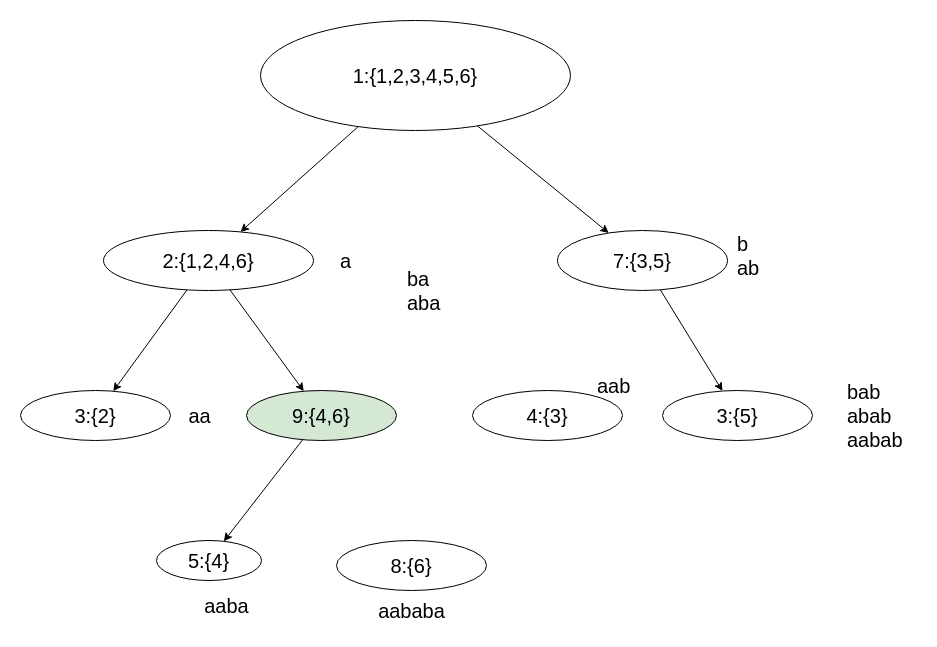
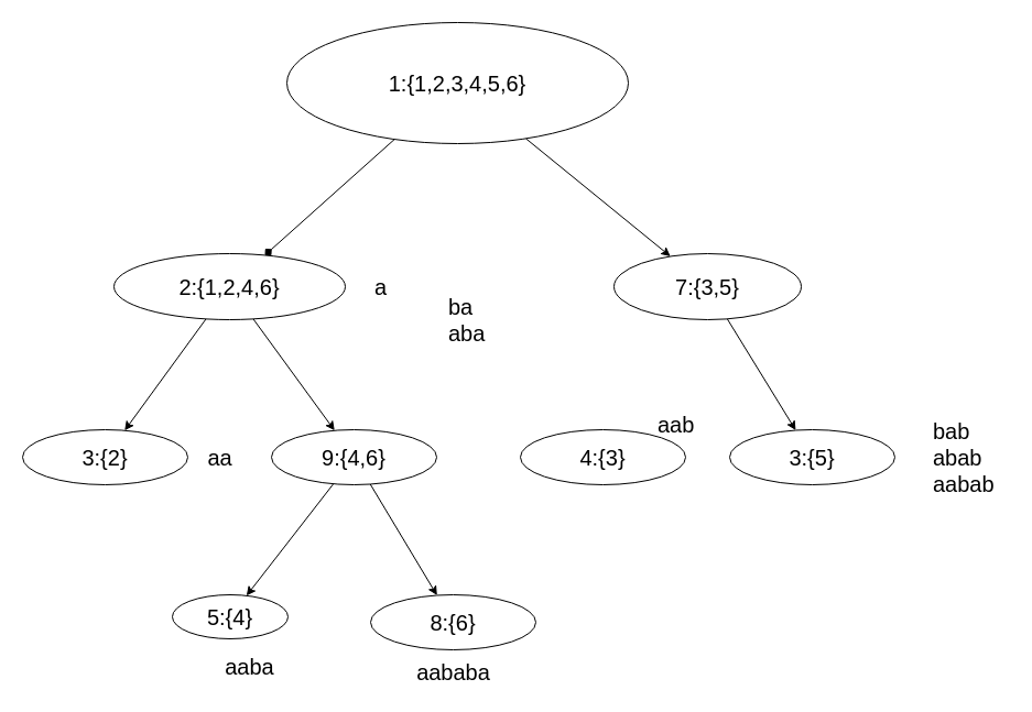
  <mxCell id="0" />
  <mxCell id="1" parent="0" />
- <mxCell id="2" value="" style="rounded=0;orthogonalLoop=1;jettySize=auto;html=1;fontSize=20;" edge="1" parent="1" source="4" target="7"><mxGeometry relative="1" as="geometry" /></mxCell>
+ <mxCell id="2" value="" style="rounded=0;orthogonalLoop=1;jettySize=auto;html=1;fontSize=20;endArrow=diamond;" edge="1" parent="1" source="4" target="7"><mxGeometry relative="1" as="geometry" /></mxCell>
  <mxCell id="3" value="" style="edgeStyle=none;rounded=0;orthogonalLoop=1;jettySize=auto;html=1;fontSize=20;" edge="1" parent="1" source="4" target="9"><mxGeometry relative="1" as="geometry" /></mxCell>
  <mxCell id="4" value="1:{1,2,3,4,5,6}" style="ellipse;whiteSpace=wrap;html=1;fontSize=20;" vertex="1" parent="1"><mxGeometry x="260" y="20" width="310" height="110" as="geometry" /></mxCell>
  <mxCell id="5" value="" style="edgeStyle=none;rounded=0;orthogonalLoop=1;jettySize=auto;html=1;fontSize=20;" edge="1" parent="1" source="7" target="10"><mxGeometry relative="1" as="geometry" /></mxCell>
  <mxCell id="6" value="" style="edgeStyle=none;rounded=0;orthogonalLoop=1;jettySize=auto;html=1;fontSize=20;" edge="1" parent="1" source="7" target="13"><mxGeometry relative="1" as="geometry" /></mxCell>
  <mxCell id="7" value="2:{1,2,4,6}" style="ellipse;whiteSpace=wrap;html=1;fontSize=20;" vertex="1" parent="1"><mxGeometry x="103" y="230" width="210" height="60" as="geometry" /></mxCell>
  <mxCell id="8" value="" style="edgeStyle=none;rounded=0;orthogonalLoop=1;jettySize=auto;html=1;fontSize=20;" edge="1" parent="1" source="9" target="15"><mxGeometry relative="1" as="geometry" /></mxCell>
  <mxCell id="9" value="7:{3,5}" style="ellipse;whiteSpace=wrap;html=1;fontSize=20;" vertex="1" parent="1"><mxGeometry x="557" y="230" width="170" height="60" as="geometry" /></mxCell>
  <mxCell id="10" value="3:{2}" style="ellipse;whiteSpace=wrap;html=1;fontSize=20;" vertex="1" parent="1"><mxGeometry x="20" y="390" width="150" height="50" as="geometry" /></mxCell>
  <mxCell id="11" value="" style="edgeStyle=none;rounded=0;orthogonalLoop=1;jettySize=auto;html=1;fontSize=20;" edge="1" parent="1" source="13" target="16"><mxGeometry relative="1" as="geometry" /></mxCell>
- <mxCell id="13" value="9:{4,6}" style="ellipse;whiteSpace=wrap;html=1;fontSize=20;fillColor=#d5e8d4;" vertex="1" parent="1"><mxGeometry x="246" y="390" width="150" height="50" as="geometry" /></mxCell>
+ <mxCell id="12" value="" style="edgeStyle=none;rounded=0;orthogonalLoop=1;jettySize=auto;html=1;fontSize=20;" edge="1" parent="1" source="13" target="17"><mxGeometry relative="1" as="geometry" /></mxCell>
+ <mxCell id="13" value="9:{4,6}" style="ellipse;whiteSpace=wrap;html=1;fontSize=20;" vertex="1" parent="1"><mxGeometry x="246" y="390" width="150" height="50" as="geometry" /></mxCell>
  <mxCell id="14" value="4:{3}" style="ellipse;whiteSpace=wrap;html=1;fontSize=20;" vertex="1" parent="1"><mxGeometry x="472" y="390" width="150" height="50" as="geometry" /></mxCell>
  <mxCell id="15" value="3:{5}" style="ellipse;whiteSpace=wrap;html=1;fontSize=20;" vertex="1" parent="1"><mxGeometry x="662" y="390" width="150" height="50" as="geometry" /></mxCell>
  <mxCell id="16" value="5:{4}" style="ellipse;whiteSpace=wrap;html=1;fontSize=20;" vertex="1" parent="1"><mxGeometry x="156" y="540" width="105" height="40" as="geometry" /></mxCell>
  <mxCell id="17" value="8:{6}" style="ellipse;whiteSpace=wrap;html=1;fontSize=20;" vertex="1" parent="1"><mxGeometry x="336" y="540" width="150" height="50" as="geometry" /></mxCell>
  <mxCell id="18" value="a" style="text;html=1;align=center;verticalAlign=middle;resizable=0;points=[];autosize=1;strokeColor=none;fillColor=none;fontSize=20;" vertex="1" parent="1"><mxGeometry x="330" y="245" width="30" height="30" as="geometry" /></mxCell>
  <mxCell id="19" value="aa" style="text;html=1;align=center;verticalAlign=middle;resizable=0;points=[];autosize=1;strokeColor=none;fillColor=none;fontSize=20;" vertex="1" parent="1"><mxGeometry x="179" y="400" width="40" height="30" as="geometry" /></mxCell>
  <mxCell id="20" value="ba&lt;br&gt;aba" style="text;html=1;align=left;verticalAlign=middle;resizable=0;points=[];autosize=1;strokeColor=none;fillColor=none;fontSize=20;" vertex="1" parent="1"><mxGeometry x="405" y="265" width="50" height="50" as="geometry" /></mxCell>
  <mxCell id="21" value="aab" style="text;html=1;align=left;verticalAlign=middle;resizable=0;points=[];autosize=1;strokeColor=none;fillColor=none;fontSize=20;" vertex="1" parent="1"><mxGeometry x="595" y="370" width="50" height="30" as="geometry" /></mxCell>
  <mxCell id="22" value="bab&lt;br&gt;abab&lt;br&gt;aabab" style="text;html=1;align=left;verticalAlign=middle;resizable=0;points=[];autosize=1;strokeColor=none;fillColor=none;fontSize=20;" vertex="1" parent="1"><mxGeometry x="845" y="375" width="70" height="80" as="geometry" /></mxCell>
  <mxCell id="23" value="aaba" style="text;html=1;align=center;verticalAlign=middle;resizable=0;points=[];autosize=1;strokeColor=none;fillColor=none;fontSize=20;" vertex="1" parent="1"><mxGeometry x="196" y="590" width="60" height="30" as="geometry" /></mxCell>
  <mxCell id="24" value="aababa" style="text;html=1;align=center;verticalAlign=middle;resizable=0;points=[];autosize=1;strokeColor=none;fillColor=none;fontSize=20;" vertex="1" parent="1"><mxGeometry x="371" y="595" width="80" height="30" as="geometry" /></mxCell>
- <mxCell id="25" value="b&lt;br&gt;ab" style="text;html=1;align=left;verticalAlign=middle;resizable=0;points=[];autosize=1;strokeColor=none;fillColor=none;fontSize=20;" vertex="1" parent="1"><mxGeometry x="735" y="230" width="40" height="50" as="geometry" /></mxCell>
